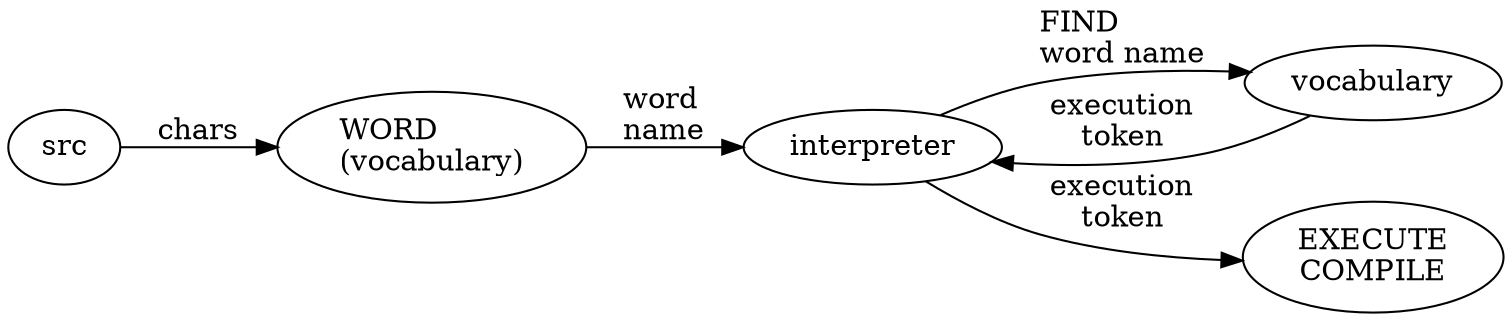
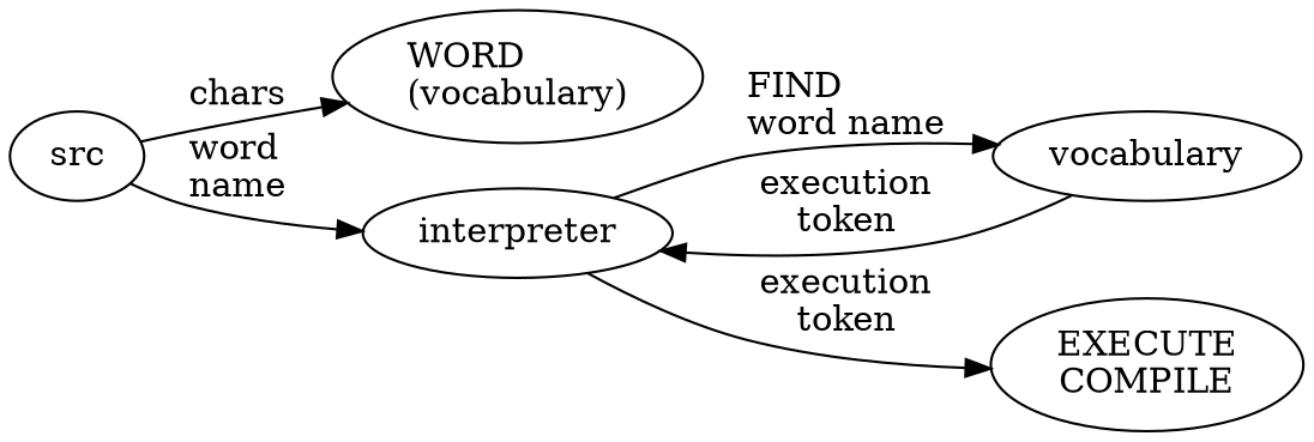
  digraph {
    rankdir=LR
    n1 [label="WORD\l(vocabulary)"]
    interpreter
    src
    vocabulary
    n5 [label="EXECUTE\lCOMPILE"]
-   n1 -> interpreter [label="word\lname"]
+   src -> interpreter [label="word\lname"]
    interpreter -> vocabulary [label="FIND\lword name"]
    interpreter -> n5 [label="execution\ltoken"]
    src -> n1 [label=chars]
    vocabulary -> interpreter [label="execution\ltoken"]
  }
